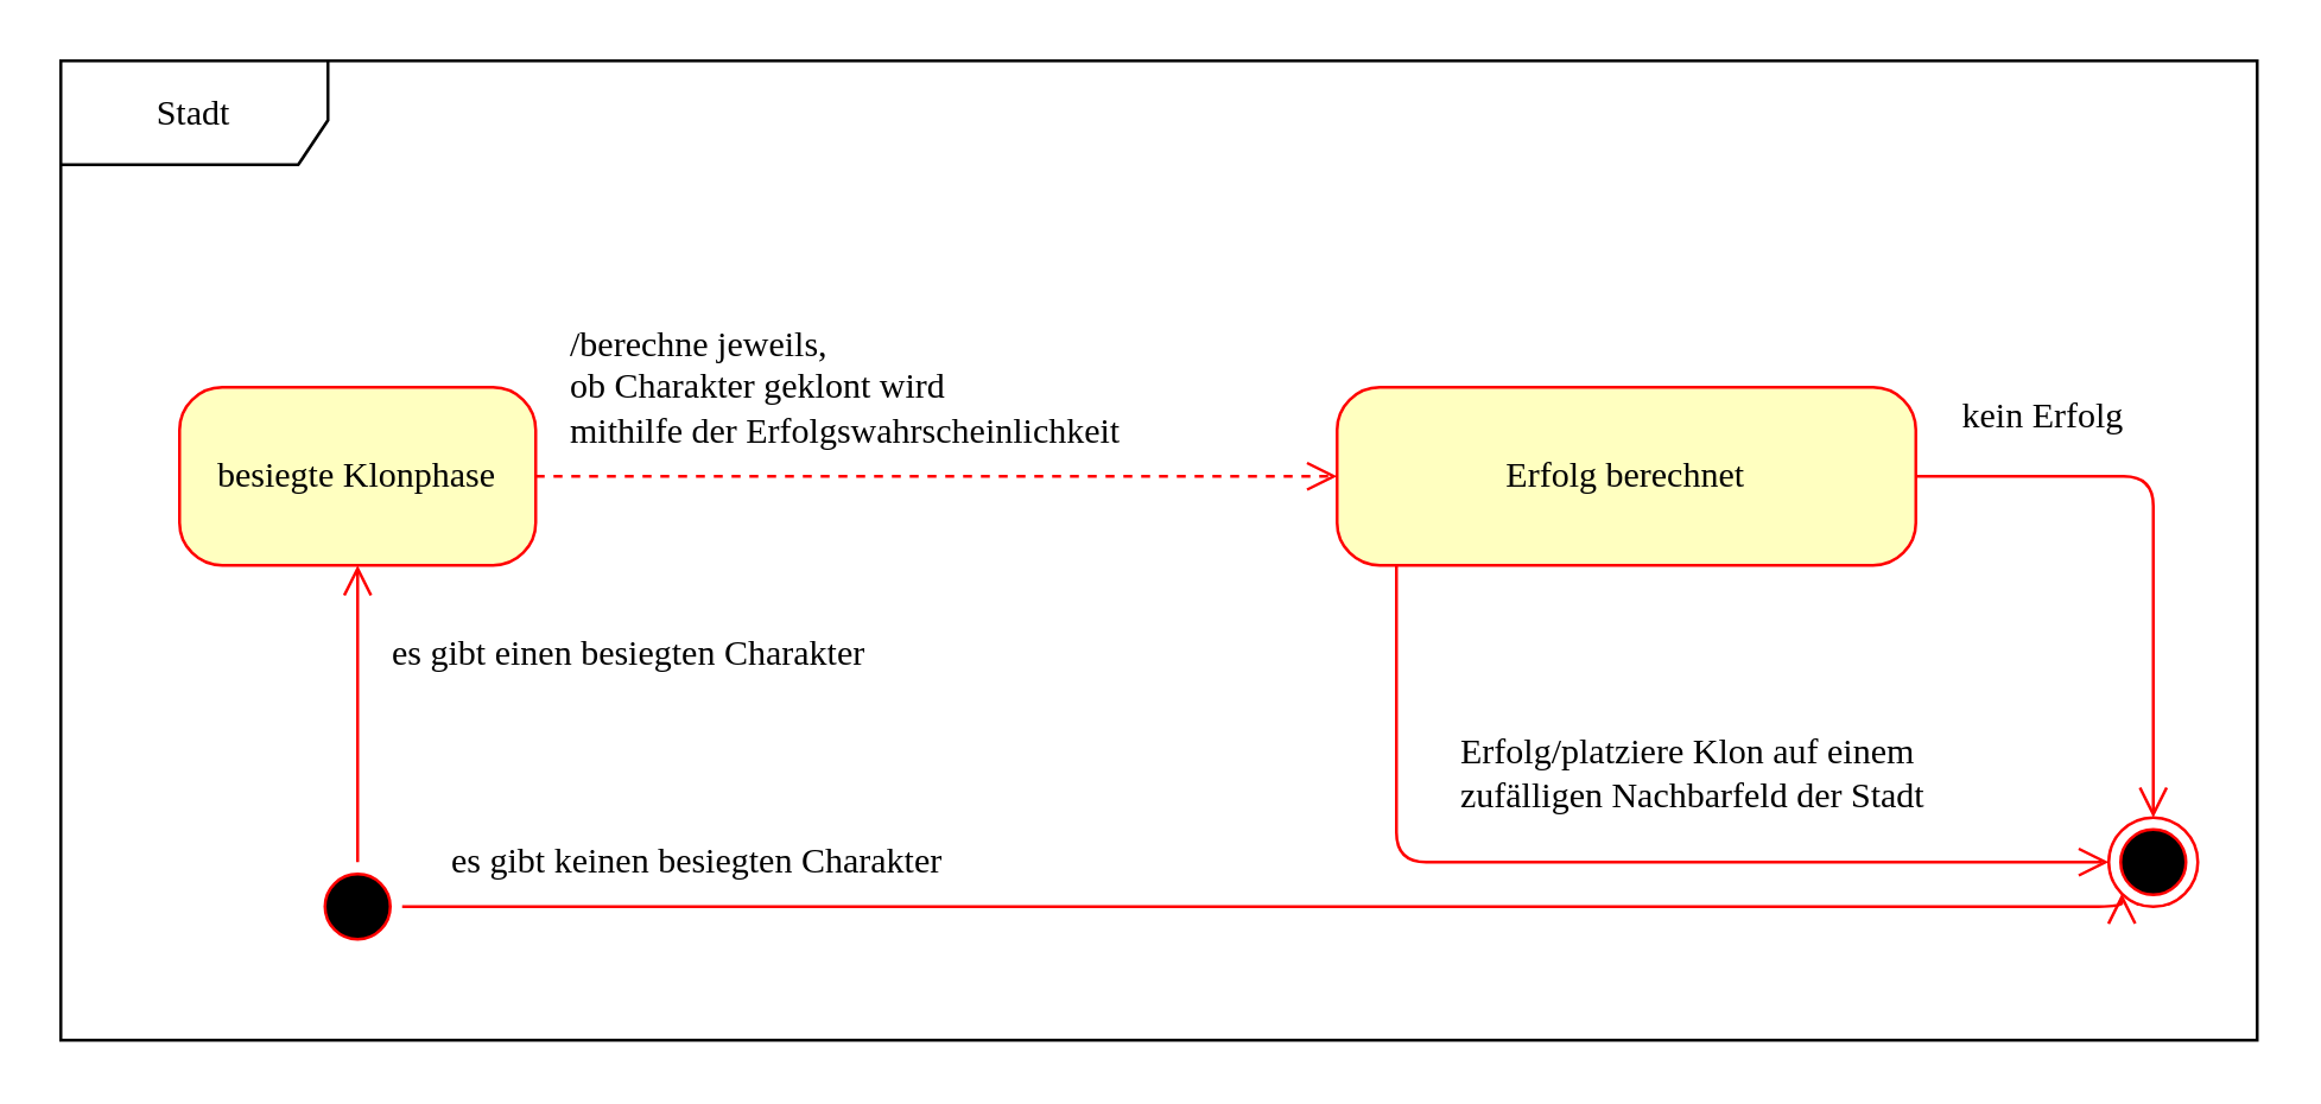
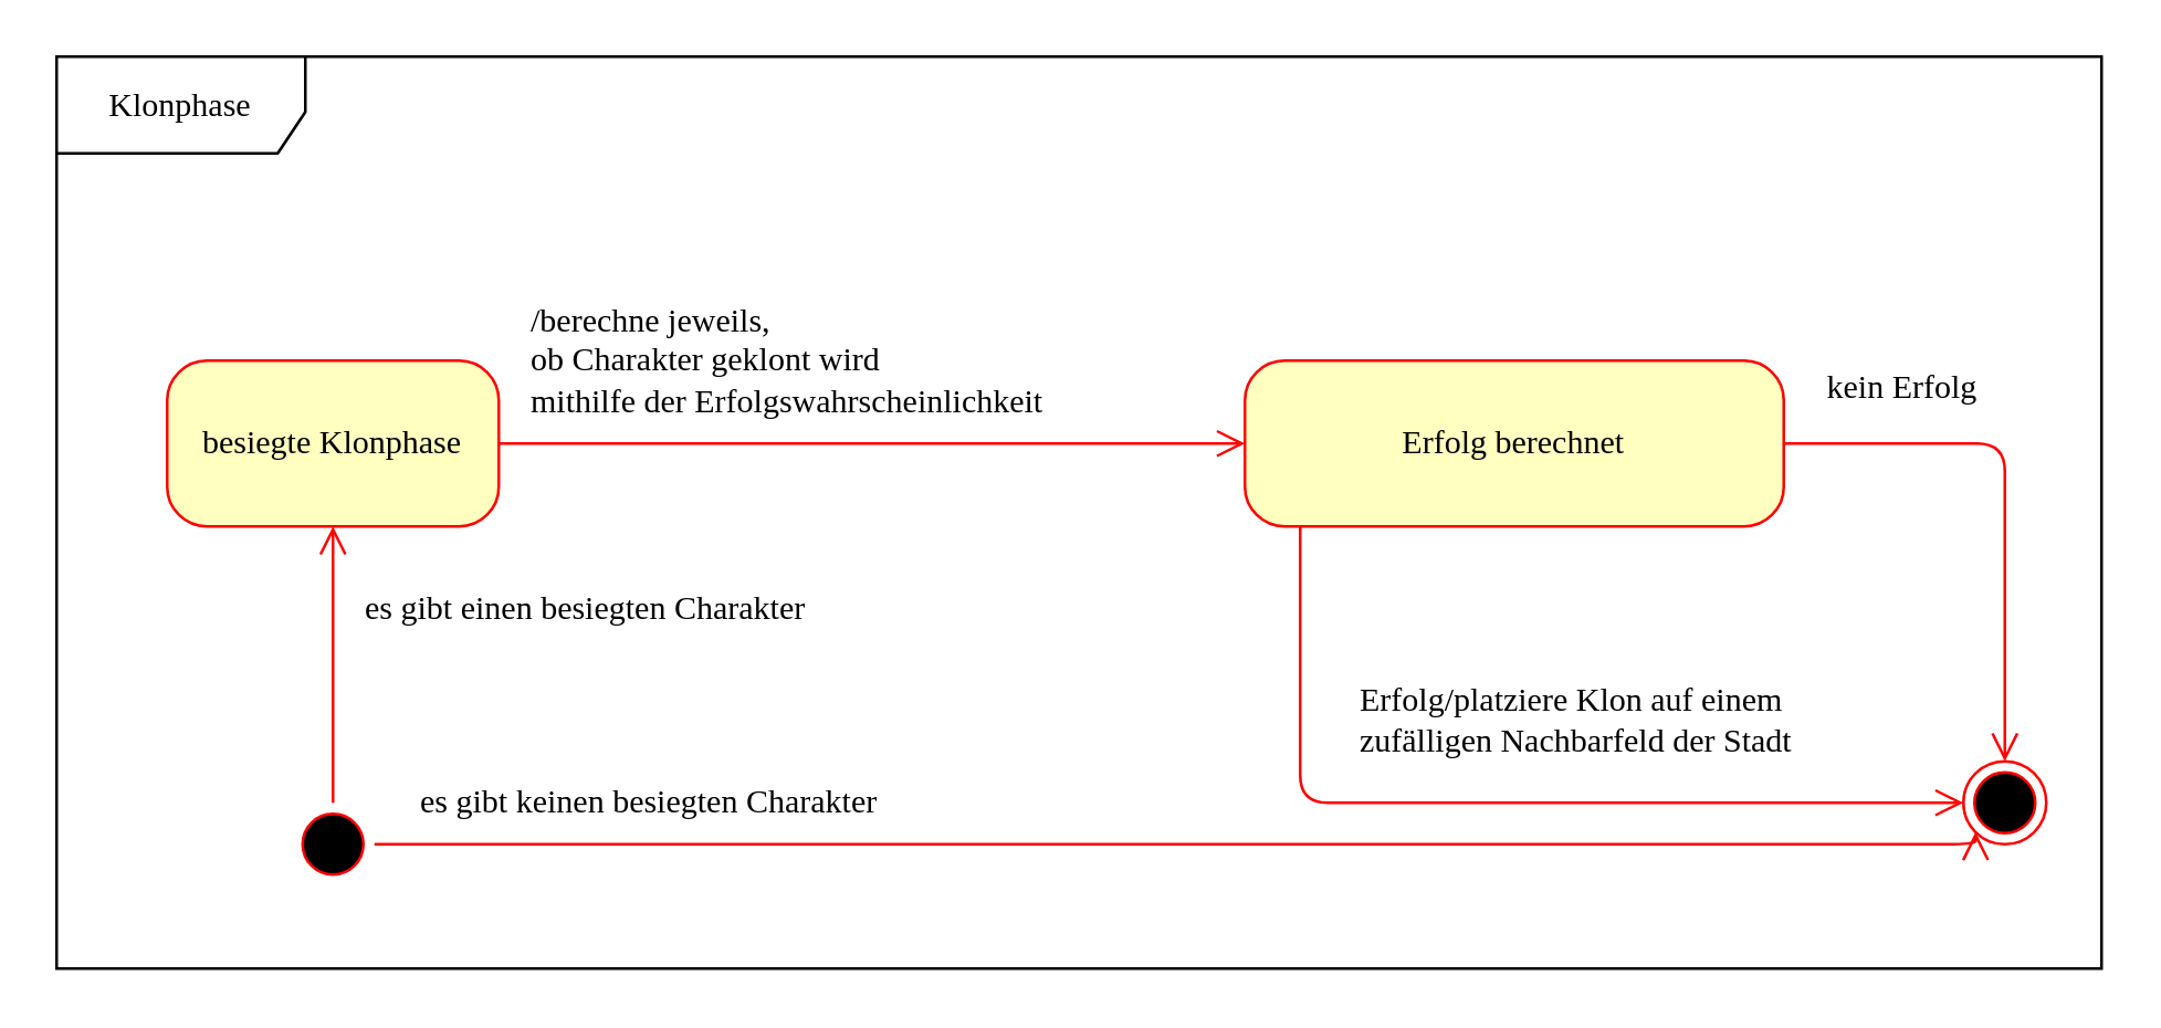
  <mxCell id="0" />
  <mxCell id="1" parent="0" />
- <mxCell id="2" value="Stadt" style="shape=umlFrame;whiteSpace=wrap;html=1;rounded=1;shadow=0;comic=0;labelBackgroundColor=none;strokeWidth=1;fontFamily=Verdana;fontSize=12;align=center;width=90;height=35;" parent="1" vertex="1"><mxGeometry x="20" y="20" width="740" height="330" as="geometry" /></mxCell>
+ <mxCell id="2" value="Klonphase" style="shape=umlFrame;whiteSpace=wrap;html=1;rounded=1;shadow=0;comic=0;labelBackgroundColor=none;strokeWidth=1;fontFamily=Verdana;fontSize=12;align=center;width=90;height=35;" parent="1" vertex="1"><mxGeometry x="20" y="20" width="740" height="330" as="geometry" /></mxCell>
  <mxCell id="3" value="" style="ellipse;html=1;shape=startState;fillColor=#000000;strokeColor=#ff0000;rounded=1;shadow=0;comic=0;labelBackgroundColor=none;fontFamily=Verdana;fontSize=12;fontColor=#000000;align=center;direction=south;" parent="1" vertex="1"><mxGeometry x="105" y="290" width="30" height="30" as="geometry" /></mxCell>
  <mxCell id="4" value="besiegte Klonphase" style="rounded=1;whiteSpace=wrap;html=1;arcSize=24;fillColor=#ffffc0;strokeColor=#ff0000;shadow=0;comic=0;labelBackgroundColor=none;fontFamily=Verdana;fontSize=12;fontColor=#000000;align=center;" parent="1" vertex="1"><mxGeometry x="60" y="130" width="120" height="60" as="geometry" /></mxCell>
  <mxCell id="5" value="es gibt einen besiegten Charakter" style="edgeStyle=orthogonalEdgeStyle;html=1;labelBackgroundColor=none;endArrow=open;endSize=8;strokeColor=#ff0000;fontFamily=Verdana;fontSize=12;align=left;" parent="1" source="3" target="4" edge="1"><mxGeometry x="0.4" y="-10" relative="1" as="geometry"><mxPoint as="offset" /></mxGeometry></mxCell>
  <mxCell id="6" value="Erfolg berechnet" style="rounded=1;whiteSpace=wrap;html=1;arcSize=24;fillColor=#ffffc0;strokeColor=#ff0000;shadow=0;comic=0;labelBackgroundColor=none;fontFamily=Verdana;fontSize=12;fontColor=#000000;align=center;" parent="1" vertex="1"><mxGeometry x="450" y="130" width="195" height="60" as="geometry" /></mxCell>
- <mxCell id="7" value="/berechne jeweils,&lt;br&gt;ob Charakter geklont wird&lt;br&gt;mithilfe der Erfolgswahrscheinlichkeit" style="edgeStyle=orthogonalEdgeStyle;html=1;labelBackgroundColor=none;endArrow=open;endSize=8;strokeColor=#ff0000;fontFamily=Verdana;fontSize=12;align=left;dashed=1;" edge="1" parent="1" source="4" target="6"><mxGeometry x="-0.926" y="30" relative="1" as="geometry"><mxPoint x="40" y="360" as="sourcePoint" /><mxPoint x="200" y="360" as="targetPoint" /><mxPoint as="offset" /></mxGeometry></mxCell>
+ <mxCell id="7" value="/berechne jeweils,&lt;br&gt;ob Charakter geklont wird&lt;br&gt;mithilfe der Erfolgswahrscheinlichkeit" style="edgeStyle=orthogonalEdgeStyle;html=1;labelBackgroundColor=none;endArrow=open;endSize=8;strokeColor=#ff0000;fontFamily=Verdana;fontSize=12;align=left;" edge="1" parent="1" source="4" target="6"><mxGeometry x="-0.926" y="30" relative="1" as="geometry"><mxPoint x="40" y="360" as="sourcePoint" /><mxPoint x="200" y="360" as="targetPoint" /><mxPoint as="offset" /></mxGeometry></mxCell>
  <mxCell id="8" value="kein Erfolg" style="edgeStyle=orthogonalEdgeStyle;html=1;labelBackgroundColor=none;endArrow=open;endSize=8;strokeColor=#ff0000;fontFamily=Verdana;fontSize=12;align=left;" edge="1" parent="1" source="6" target="9"><mxGeometry x="-0.852" y="20" relative="1" as="geometry"><mxPoint x="110" y="300" as="sourcePoint" /><mxPoint x="510" y="260" as="targetPoint" /><mxPoint as="offset" /></mxGeometry></mxCell>
  <mxCell id="9" value="" style="ellipse;html=1;shape=endState;fillColor=#000000;strokeColor=#ff0000;rounded=1;shadow=0;comic=0;labelBackgroundColor=none;fontFamily=Verdana;fontSize=12;fontColor=#000000;align=center;" vertex="1" parent="1"><mxGeometry x="710" y="275" width="30" height="30" as="geometry" /></mxCell>
  <mxCell id="10" value="Erfolg/platziere Klon auf einem&lt;br&gt;zufälligen Nachbarfeld der Stadt" style="edgeStyle=orthogonalEdgeStyle;html=1;labelBackgroundColor=none;endArrow=open;endSize=8;strokeColor=#ff0000;fontFamily=Verdana;fontSize=12;align=left;entryX=0;entryY=0.5;entryDx=0;entryDy=0;" edge="1" parent="1" source="6" target="9"><mxGeometry x="-0.588" y="20" relative="1" as="geometry"><mxPoint x="580" y="170" as="sourcePoint" /><mxPoint x="710" y="290" as="targetPoint" /><mxPoint as="offset" /><Array as="points"><mxPoint x="470" y="290" /></Array></mxGeometry></mxCell>
  <mxCell id="11" value="es gibt keinen besiegten Charakter" style="edgeStyle=orthogonalEdgeStyle;html=1;labelBackgroundColor=none;endArrow=open;endSize=8;strokeColor=#ff0000;fontFamily=Verdana;fontSize=12;align=left;entryX=0;entryY=1;entryDx=0;entryDy=0;" edge="1" parent="1" source="3" target="9"><mxGeometry x="-0.949" y="15" relative="1" as="geometry"><mxPoint x="130" y="300" as="sourcePoint" /><mxPoint x="130" y="200" as="targetPoint" /><mxPoint as="offset" /><Array as="points"><mxPoint x="714" y="305" /></Array></mxGeometry></mxCell>
